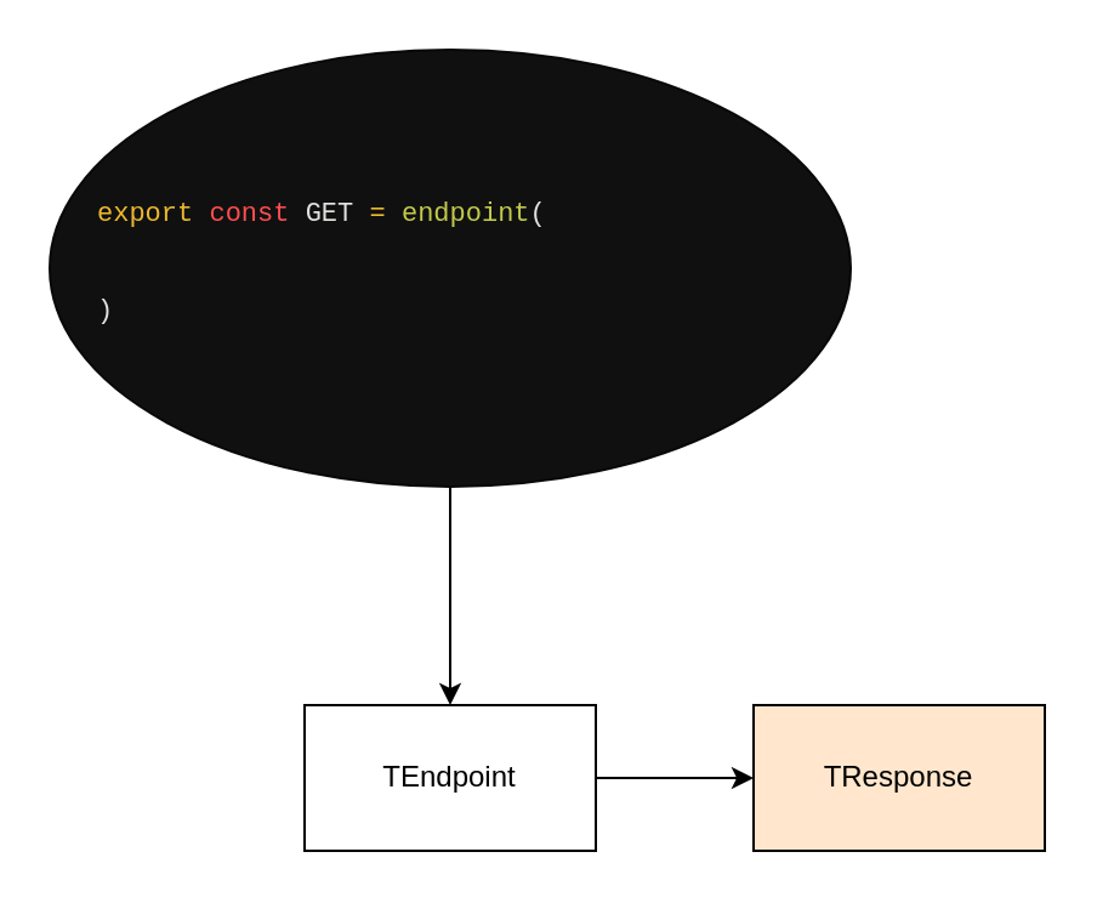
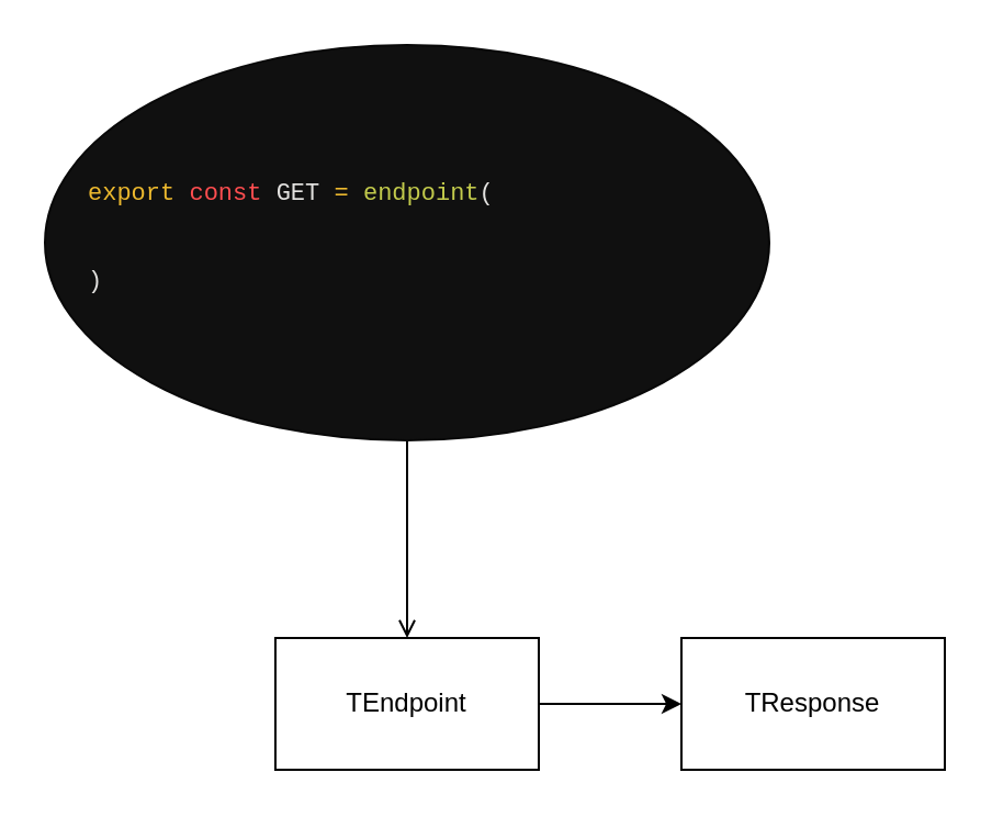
  <mxCell id="0" />
  <mxCell id="1" parent="0" />
- <mxCell id="2" style="edgeStyle=none;html=1;" edge="1" parent="1" source="3" target="5"><mxGeometry relative="1" as="geometry" /></mxCell>
+ <mxCell id="2" style="edgeStyle=none;html=1;endArrow=open;" edge="1" parent="1" source="3" target="5"><mxGeometry relative="1" as="geometry" /></mxCell>
  <mxCell id="3" value="&lt;pre style=&quot;line-height: 20px;&quot;&gt;&lt;div style=&quot;&quot;&gt;&lt;font color=&quot;#e3e2e0&quot; face=&quot;FiraCode Nerd Font, Consolas, Courier New, monospace&quot;&gt;&lt;span style=&quot;font-size: 11px;&quot;&gt;&lt;br&gt;&lt;/span&gt;&lt;/font&gt;&lt;/div&gt;&lt;div style=&quot;color: rgb(227, 226, 224); font-family: &amp;quot;FiraCode Nerd Font&amp;quot;, Consolas, &amp;quot;Courier New&amp;quot;, monospace; font-size: 11px;&quot;&gt;&lt;span style=&quot;color: #edb92e;&quot;&gt;export&lt;/span&gt; &lt;span style=&quot;color: #ff4e50;&quot;&gt;const&lt;/span&gt; GET &lt;span style=&quot;color: #edb92e;&quot;&gt;=&lt;/span&gt; &lt;span style=&quot;color: #c3cb4c;&quot;&gt;endpoint&lt;/span&gt;(&lt;/div&gt;&lt;div style=&quot;&quot;&gt;&lt;span style=&quot;white-space: pre;&quot;&gt;&#09;&lt;/span&gt;&lt;br&gt;&lt;/div&gt;&lt;div style=&quot;color: rgb(227, 226, 224); font-family: &amp;quot;FiraCode Nerd Font&amp;quot;, Consolas, &amp;quot;Courier New&amp;quot;, monospace; font-size: 11px;&quot;&gt;)&lt;/div&gt;&lt;div style=&quot;&quot;&gt;&lt;br&gt;&lt;/div&gt;&lt;/pre&gt;" style="ellipse;html=1;fillColor=#101010;strokeColor=#080808;align=left;verticalAlign=top;spacingTop=0;spacingLeft=0;spacing=20;whiteSpace=wrap;labelBorderColor=none;labelBackgroundColor=none;" vertex="1" parent="1"><mxGeometry x="20" y="20" width="330" height="180" as="geometry" /></mxCell>
  <mxCell id="4" style="edgeStyle=none;html=1;" edge="1" parent="1" source="5"><mxGeometry relative="1" as="geometry"><mxPoint x="310" y="320" as="targetPoint" /></mxGeometry></mxCell>
  <mxCell id="5" value="TEndpoint" style="whiteSpace=wrap;html=1;" vertex="1" parent="1"><mxGeometry x="125" y="290" width="120" height="60" as="geometry" /></mxCell>
- <mxCell id="6" value="TResponse" style="whiteSpace=wrap;html=1;fillColor=#ffe6cc;" vertex="1" parent="1"><mxGeometry x="310" y="290" width="120" height="60" as="geometry" /></mxCell>
+ <mxCell id="6" value="TResponse" style="whiteSpace=wrap;html=1;" vertex="1" parent="1"><mxGeometry x="310" y="290" width="120" height="60" as="geometry" /></mxCell>
